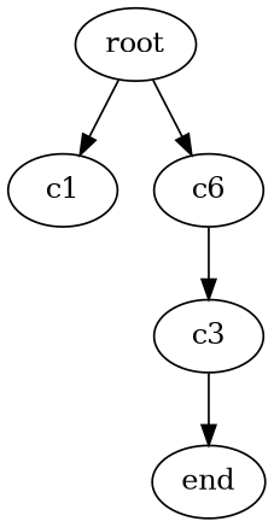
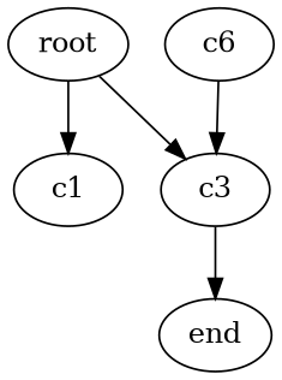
  digraph {
    fontname="DejaVu Serif"
    node [fontname="DejaVu Serif"]
    edge [fontname="DejaVu Serif"]
    c1 [alpha=0.2]
    c3
    end
    n4 [alpha=0.5 label=c6]
    root
    c3 -> end
    n4 -> c3
    root -> c1
-   root -> n4
+   root -> c3
  }
